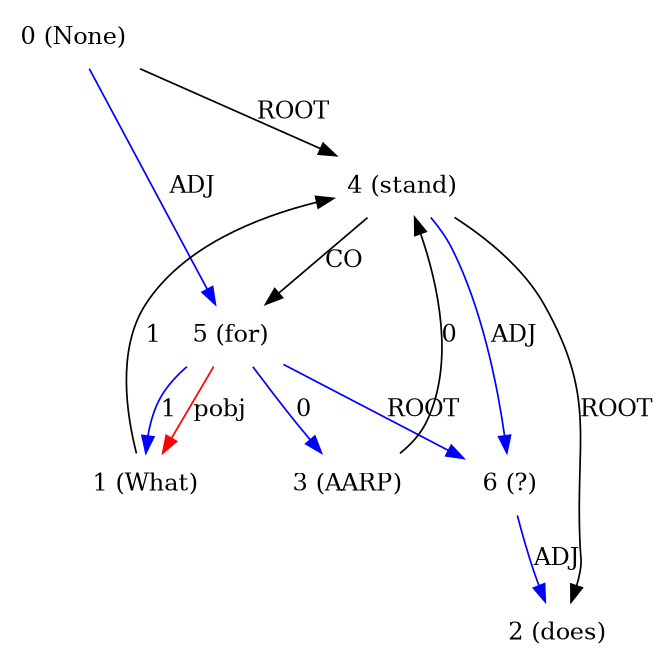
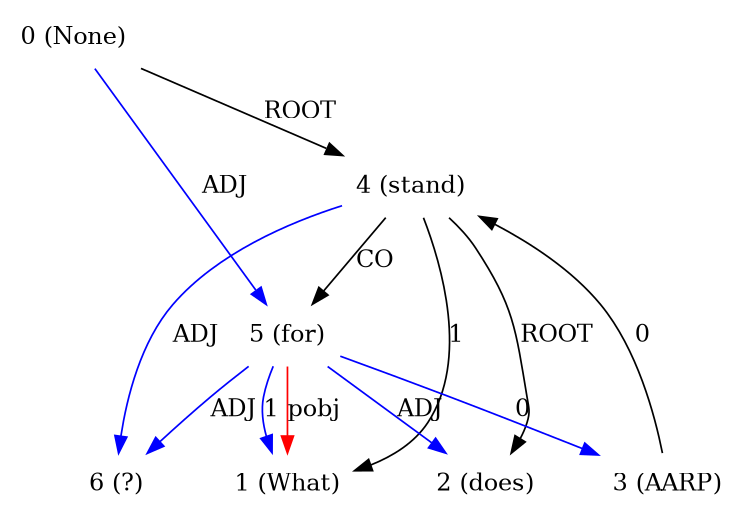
  digraph {
    node [shape=plaintext]
    edge [dir=forward color=blue]
    n1 [label="0 (None)"]
    n2 [label="4 (stand)"]
    n3 [label="5 (for)"]
    n4 [label="1 (What)"]
    n5 [label="2 (does)"]
    n6 [label="6 (?)"]
    n7 [label="3 (AARP)"]
    n1 -> n2 [label=ROOT color=""]
    n1 -> n3 [label=ADJ]
    n2 -> n3 [label=CO color=""]
-   n4 -> n2 [label=1 color=""]
+   n2 -> n4 [label=1 color=""]
    n2 -> n5 [label=ROOT color=""]
    n2 -> n6 [label=ADJ]
    n3 -> n4 [color=red label=pobj]
    n3 -> n4 [label=1]
-   n6 -> n5 [label=ADJ]
-   n3 -> n6 [label=ROOT]
+   n3 -> n5 [label=ADJ]
+   n3 -> n6 [label=ADJ]
    n3 -> n7 [label=0]
    n7 -> n2 [label=0 color=""]
  }
